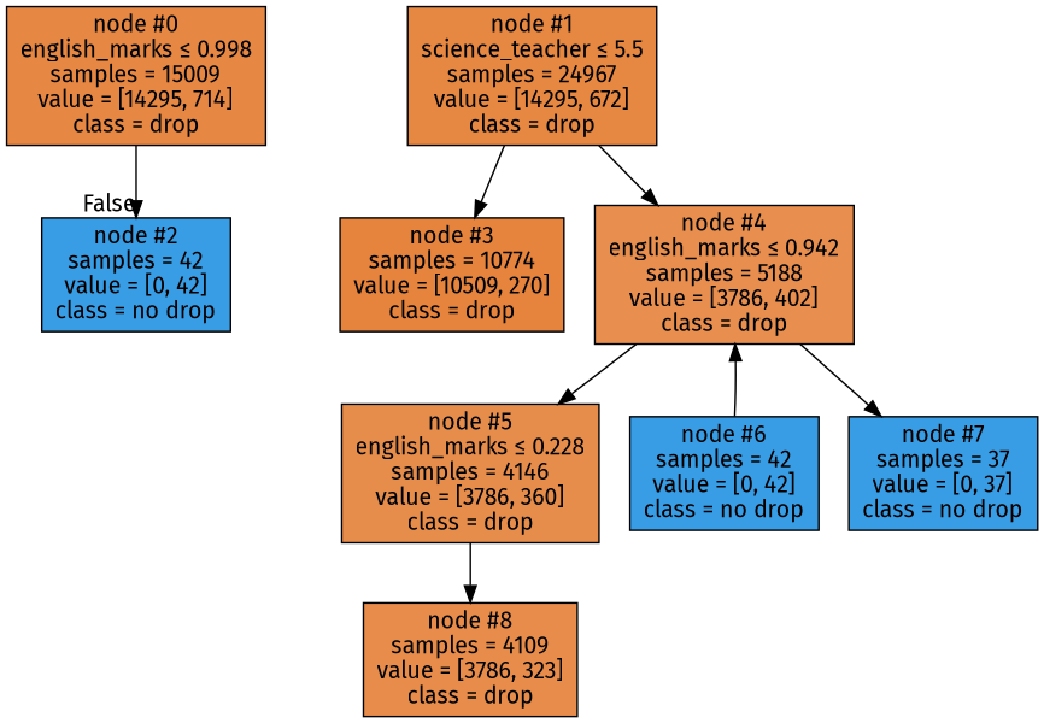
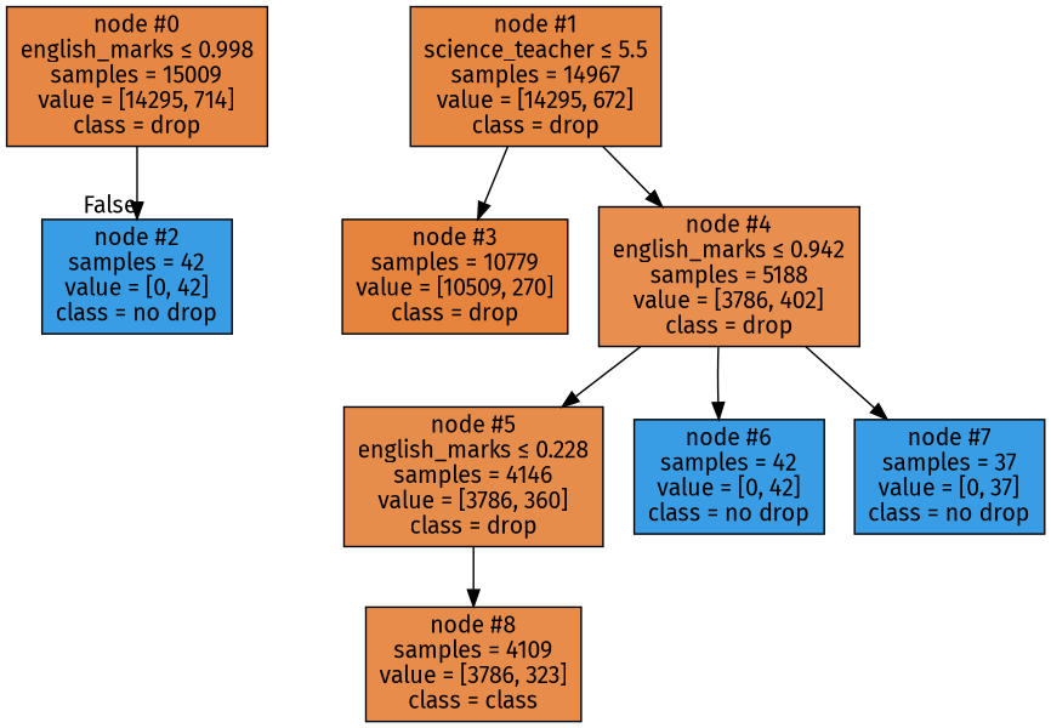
  digraph {
    fontname="Fira Sans"
    node [color=black fillcolor="#399de5" fontname="Fira Sans" shape=box style=filled]
    edge [fontname="Fira Sans"]
    n1 [fillcolor="#e68743" label=<node &#35;0<br/>english_marks &le; 0.998<br/>samples = 15009<br/>value = [14295, 714]<br/>class = drop>]
    n2 [label=<node &#35;2<br/>samples = 42<br/>value = [0, 42]<br/>class = no drop>]
-   n3 [fillcolor="#e68742" label=<node &#35;1<br/>science_teacher &le; 5.5<br/>samples = 24967<br/>value = [14295, 672]<br/>class = drop>]
-   n4 [fillcolor="#e6843e" label=<node &#35;3<br/>samples = 10774<br/>value = [10509, 270]<br/>class = drop>]
+   n3 [fillcolor="#e68742" label=<node &#35;1<br/>science_teacher &le; 5.5<br/>samples = 14967<br/>value = [14295, 672]<br/>class = drop>]
+   n4 [fillcolor="#e6843e" label=<node &#35;3<br/>samples = 10779<br/>value = [10509, 270]<br/>class = drop>]
    n5 [fillcolor="#e88e4e" label=<node &#35;4<br/>english_marks &le; 0.942<br/>samples = 5188<br/>value = [3786, 402]<br/>class = drop>]
    n6 [fillcolor="#e78d4c" label=<node &#35;5<br/>english_marks &le; 0.228<br/>samples = 4146<br/>value = [3786, 360]<br/>class = drop>]
    n7 [label=<node &#35;6<br/>samples = 42<br/>value = [0, 42]<br/>class = no drop>]
    n8 [label=<node &#35;7<br/>samples = 37<br/>value = [0, 37]<br/>class = no drop>]
-   n9 [fillcolor="#e78c4a" label=<node &#35;8<br/>samples = 4109<br/>value = [3786, 323]<br/>class = drop>]
+   n9 [fillcolor="#e78c4a" label=<node &#35;8<br/>samples = 4109<br/>value = [3786, 323]<br/>class = class>]
    n1 -> n2 [headlabel=False labelangle=-45 labeldistance=2.5]
    n3 -> n4
    n3 -> n5
    n5 -> n6
-   n7 -> n5
+   n5 -> n7
    n5 -> n8
    n6 -> n9
  }
